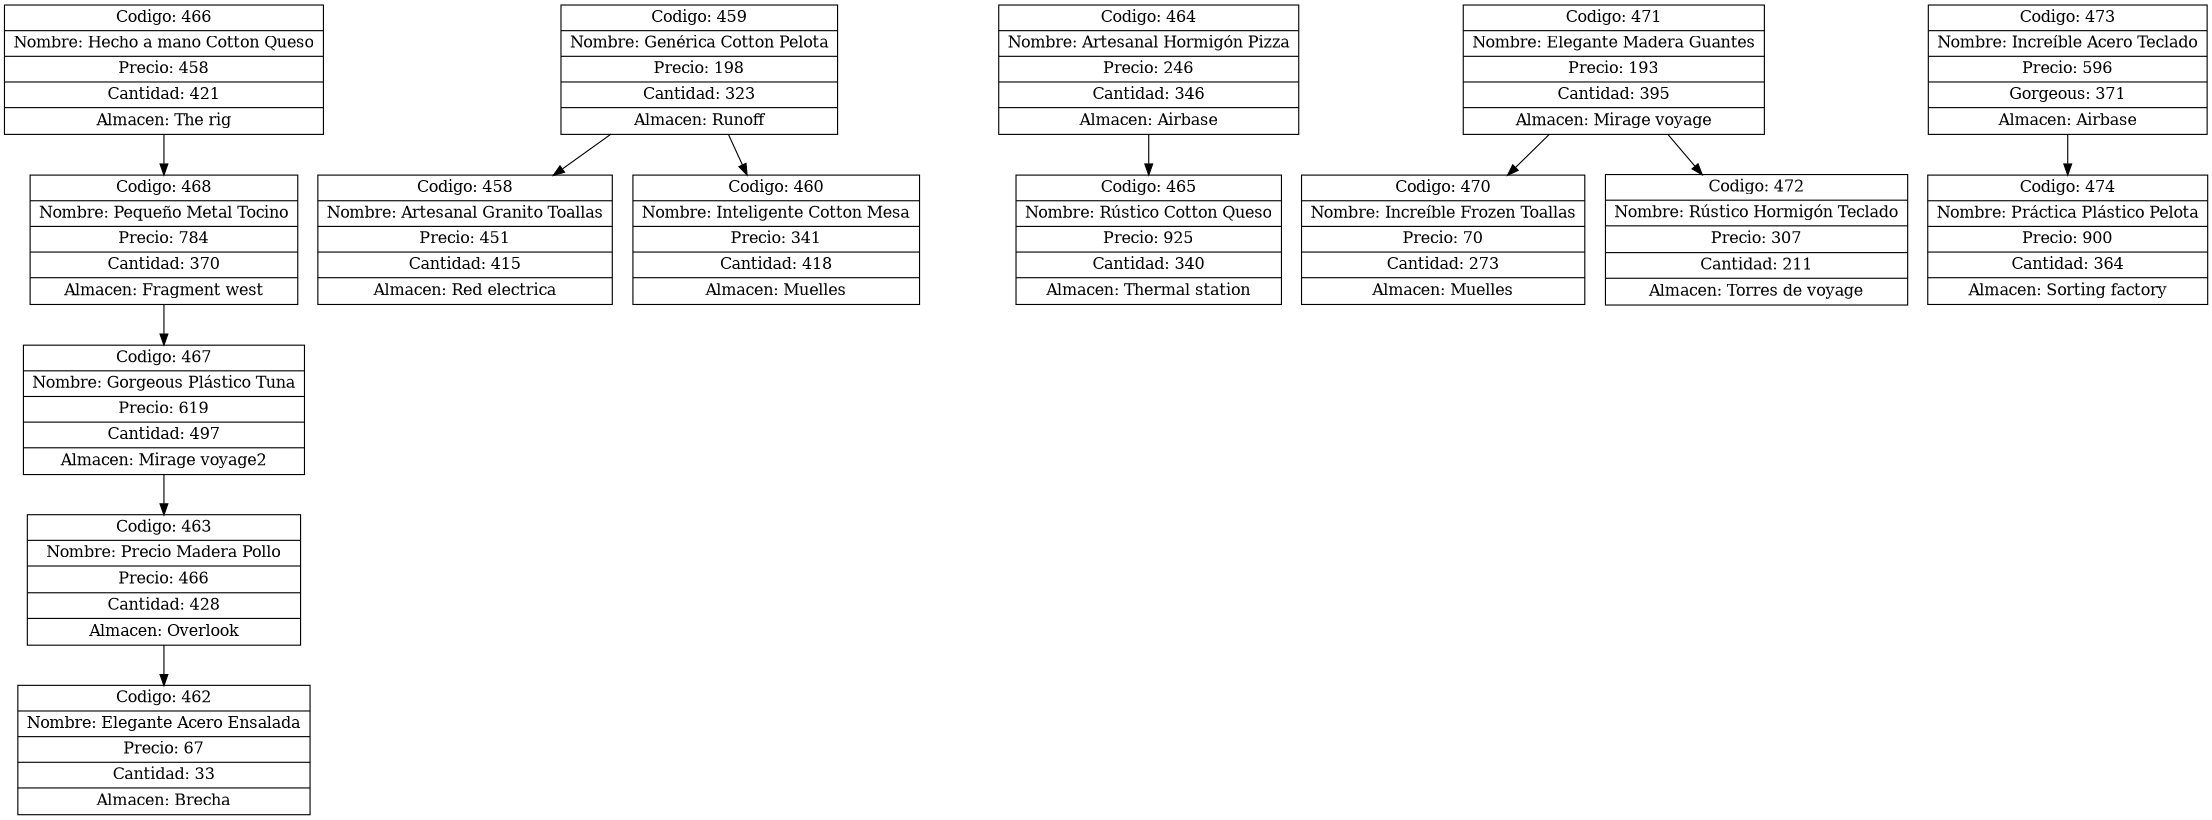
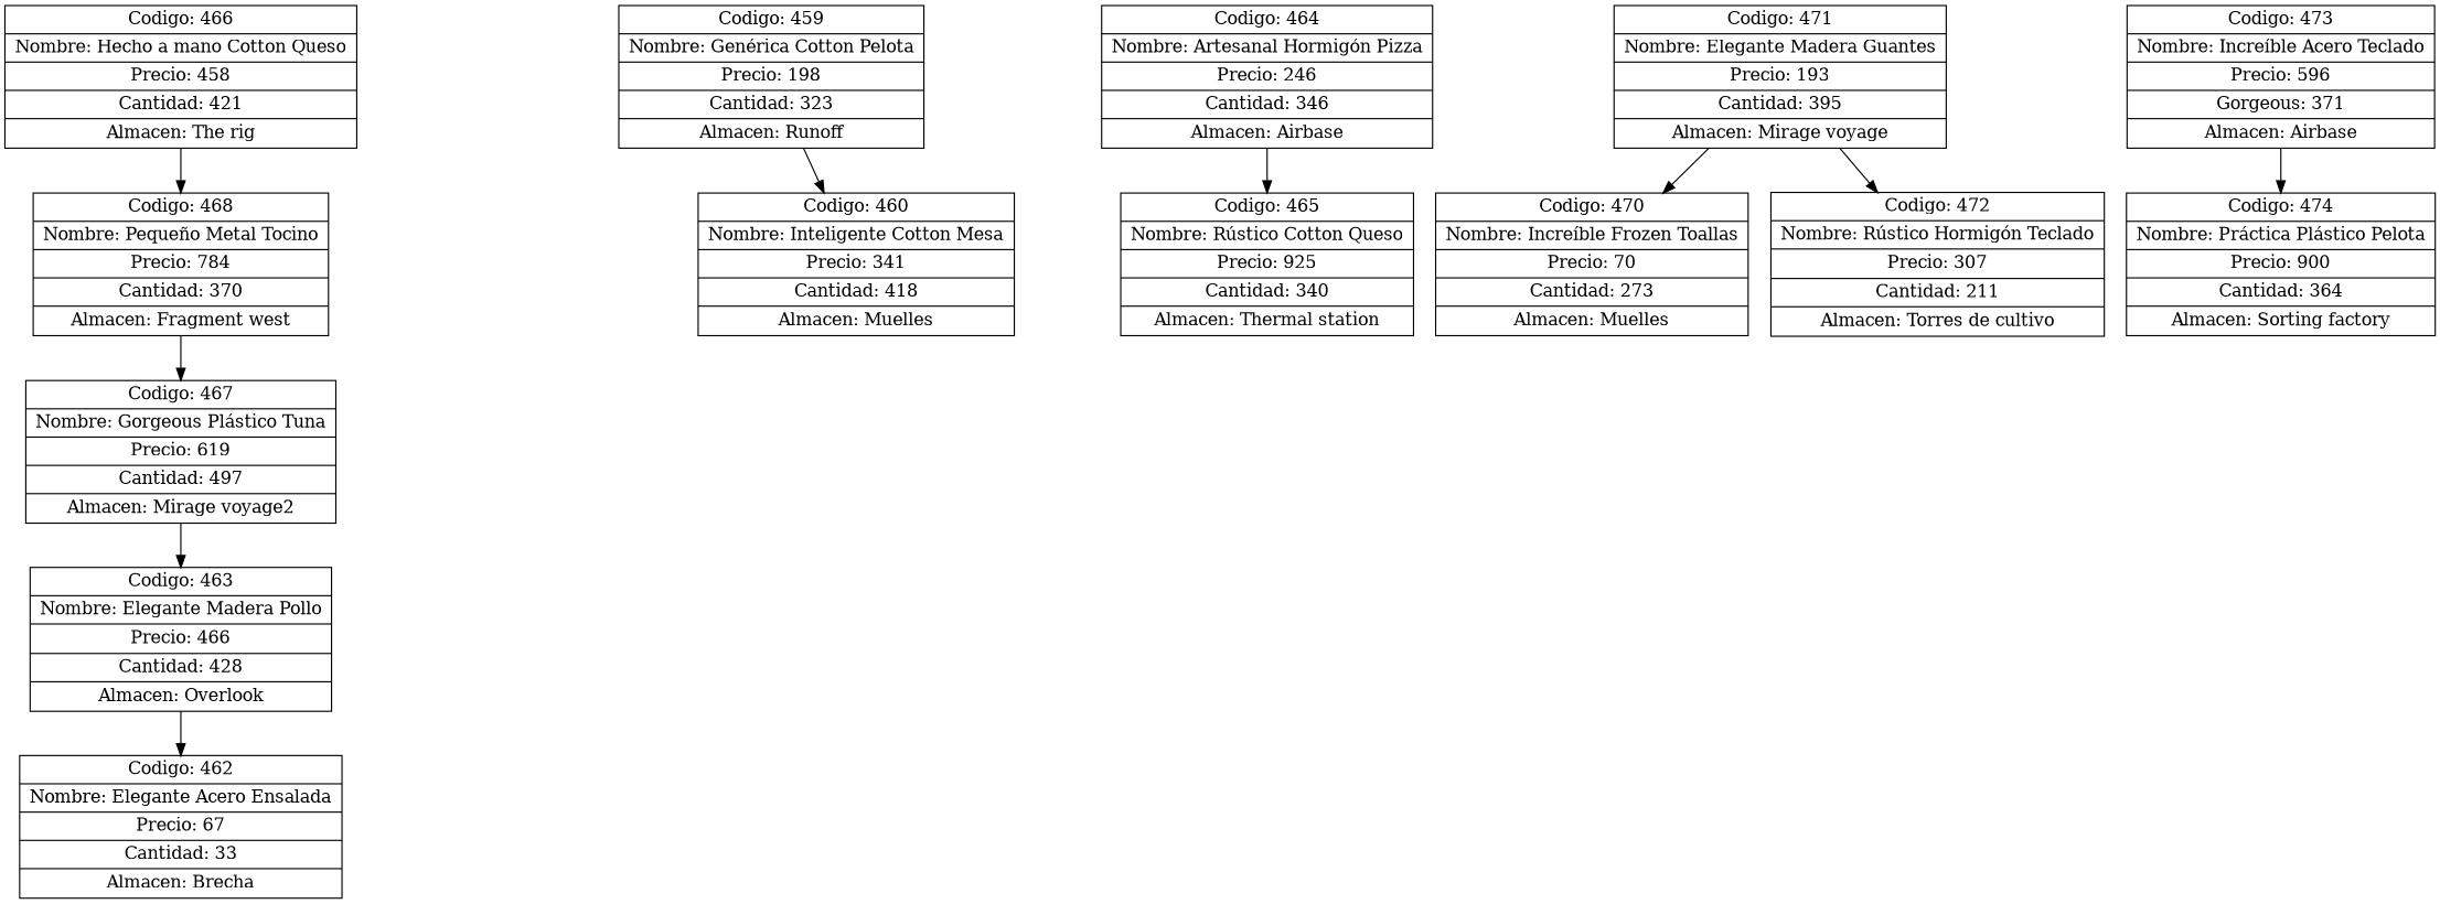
  digraph {
    node [shape=record]
    n1 [label="{ Codigo: 466 | Nombre: Hecho a mano Cotton Queso | Precio: 458 | Cantidad: 421 | Almacen: The rig}"]
    n2 [label="{ Codigo: 468 | Nombre: Pequeño Metal Tocino | Precio: 784 | Cantidad: 370 | Almacen: Fragment west}"]
    n3 [label="{ Codigo: 467 | Nombre: Gorgeous Plástico Tuna | Precio: 619 | Cantidad: 497 | Almacen: Mirage voyage2}"]
    n4 [label="{ Codigo: 459 | Nombre: Genérica Cotton Pelota | Precio: 198 | Cantidad: 323 | Almacen: Runoff}"]
-   n5 [label="{ Codigo: 458 | Nombre: Artesanal Granito Toallas | Precio: 451 | Cantidad: 415 | Almacen: Red electrica}"]
    n6 [label="{ Codigo: 460 | Nombre: Inteligente Cotton Mesa | Precio: 341 | Cantidad: 418 | Almacen: Muelles}"]
    n7 [label="{ Codigo: 464 | Nombre: Artesanal Hormigón Pizza | Precio: 246 | Cantidad: 346 | Almacen: Airbase}"]
    n8 [label="{ Codigo: 465 | Nombre: Rústico Cotton Queso | Precio: 925 | Cantidad: 340 | Almacen: Thermal station}"]
-   n9 [label="{ Codigo: 463 | Nombre: Precio Madera Pollo | Precio: 466 | Cantidad: 428 | Almacen: Overlook}"]
+   n9 [label="{ Codigo: 463 | Nombre: Elegante Madera Pollo | Precio: 466 | Cantidad: 428 | Almacen: Overlook}"]
    n10 [label="{ Codigo: 462 | Nombre: Elegante Acero Ensalada | Precio: 67 | Cantidad: 33 | Almacen: Brecha}"]
    n11 [label="{ Codigo: 471 | Nombre: Elegante Madera Guantes | Precio: 193 | Cantidad: 395 | Almacen: Mirage voyage}"]
    n12 [label="{ Codigo: 470 | Nombre: Increíble Frozen Toallas | Precio: 70 | Cantidad: 273 | Almacen: Muelles}"]
-   n13 [label="{ Codigo: 472 | Nombre: Rústico Hormigón Teclado | Precio: 307 | Cantidad: 211 | Almacen: Torres de voyage}"]
+   n13 [label="{ Codigo: 472 | Nombre: Rústico Hormigón Teclado | Precio: 307 | Cantidad: 211 | Almacen: Torres de cultivo}"]
    n14 [label="{ Codigo: 473 | Nombre: Increíble Acero Teclado | Precio: 596 | Gorgeous: 371 | Almacen: Airbase}"]
    n15 [label="{ Codigo: 474 | Nombre: Práctica Plástico Pelota | Precio: 900 | Cantidad: 364 | Almacen: Sorting factory}"]
    n1 -> n2
    n2 -> n3
    n3 -> n9
-   n4 -> n5
    n4 -> n6
    n7 -> n8
    n9 -> n10
    n11 -> n12
    n11 -> n13
    n14 -> n15
  }
